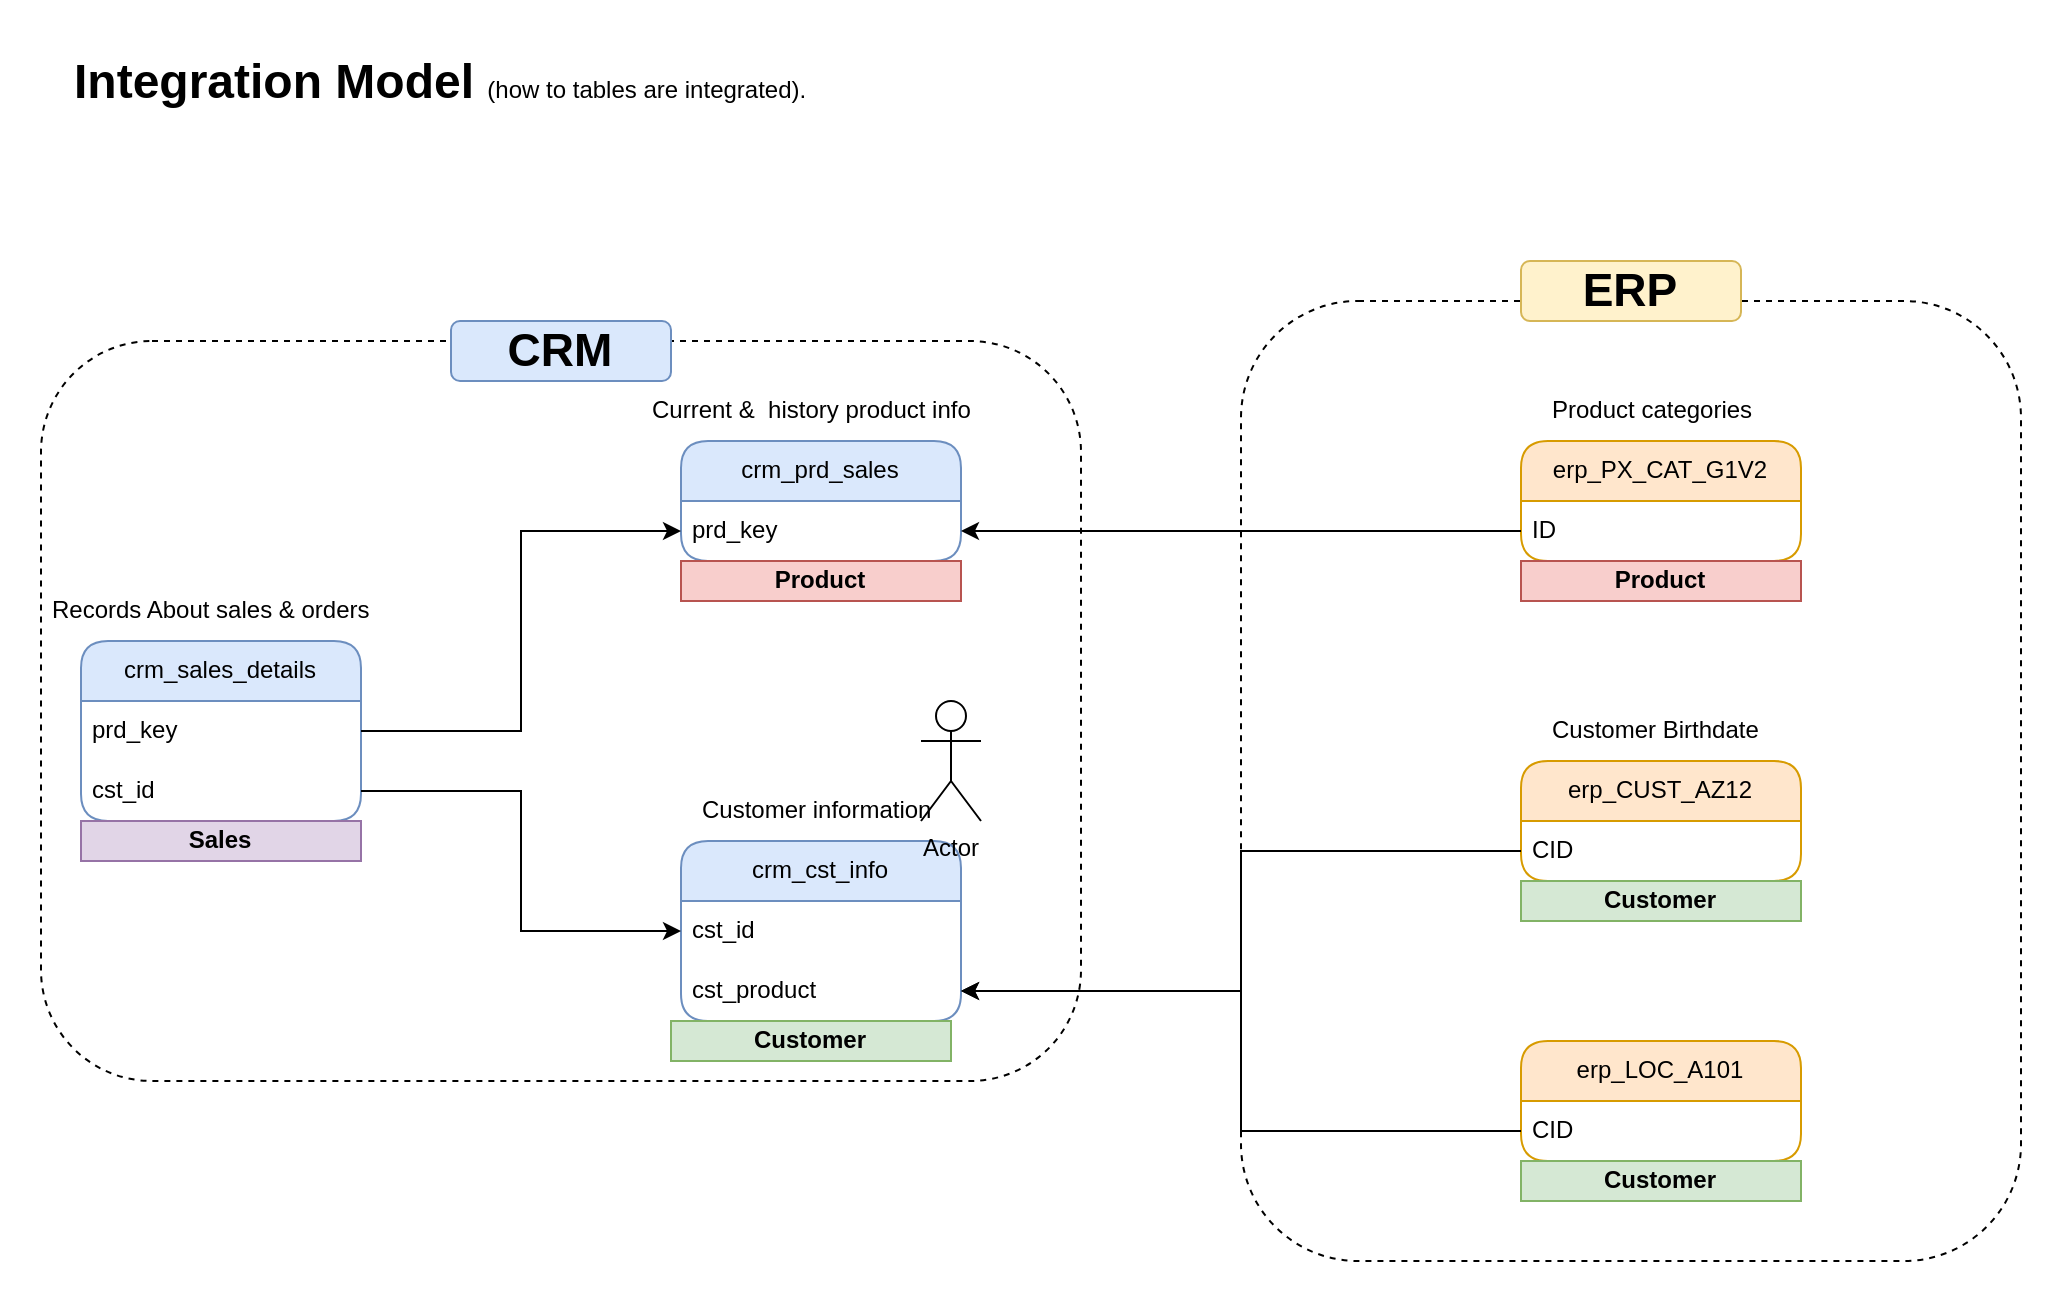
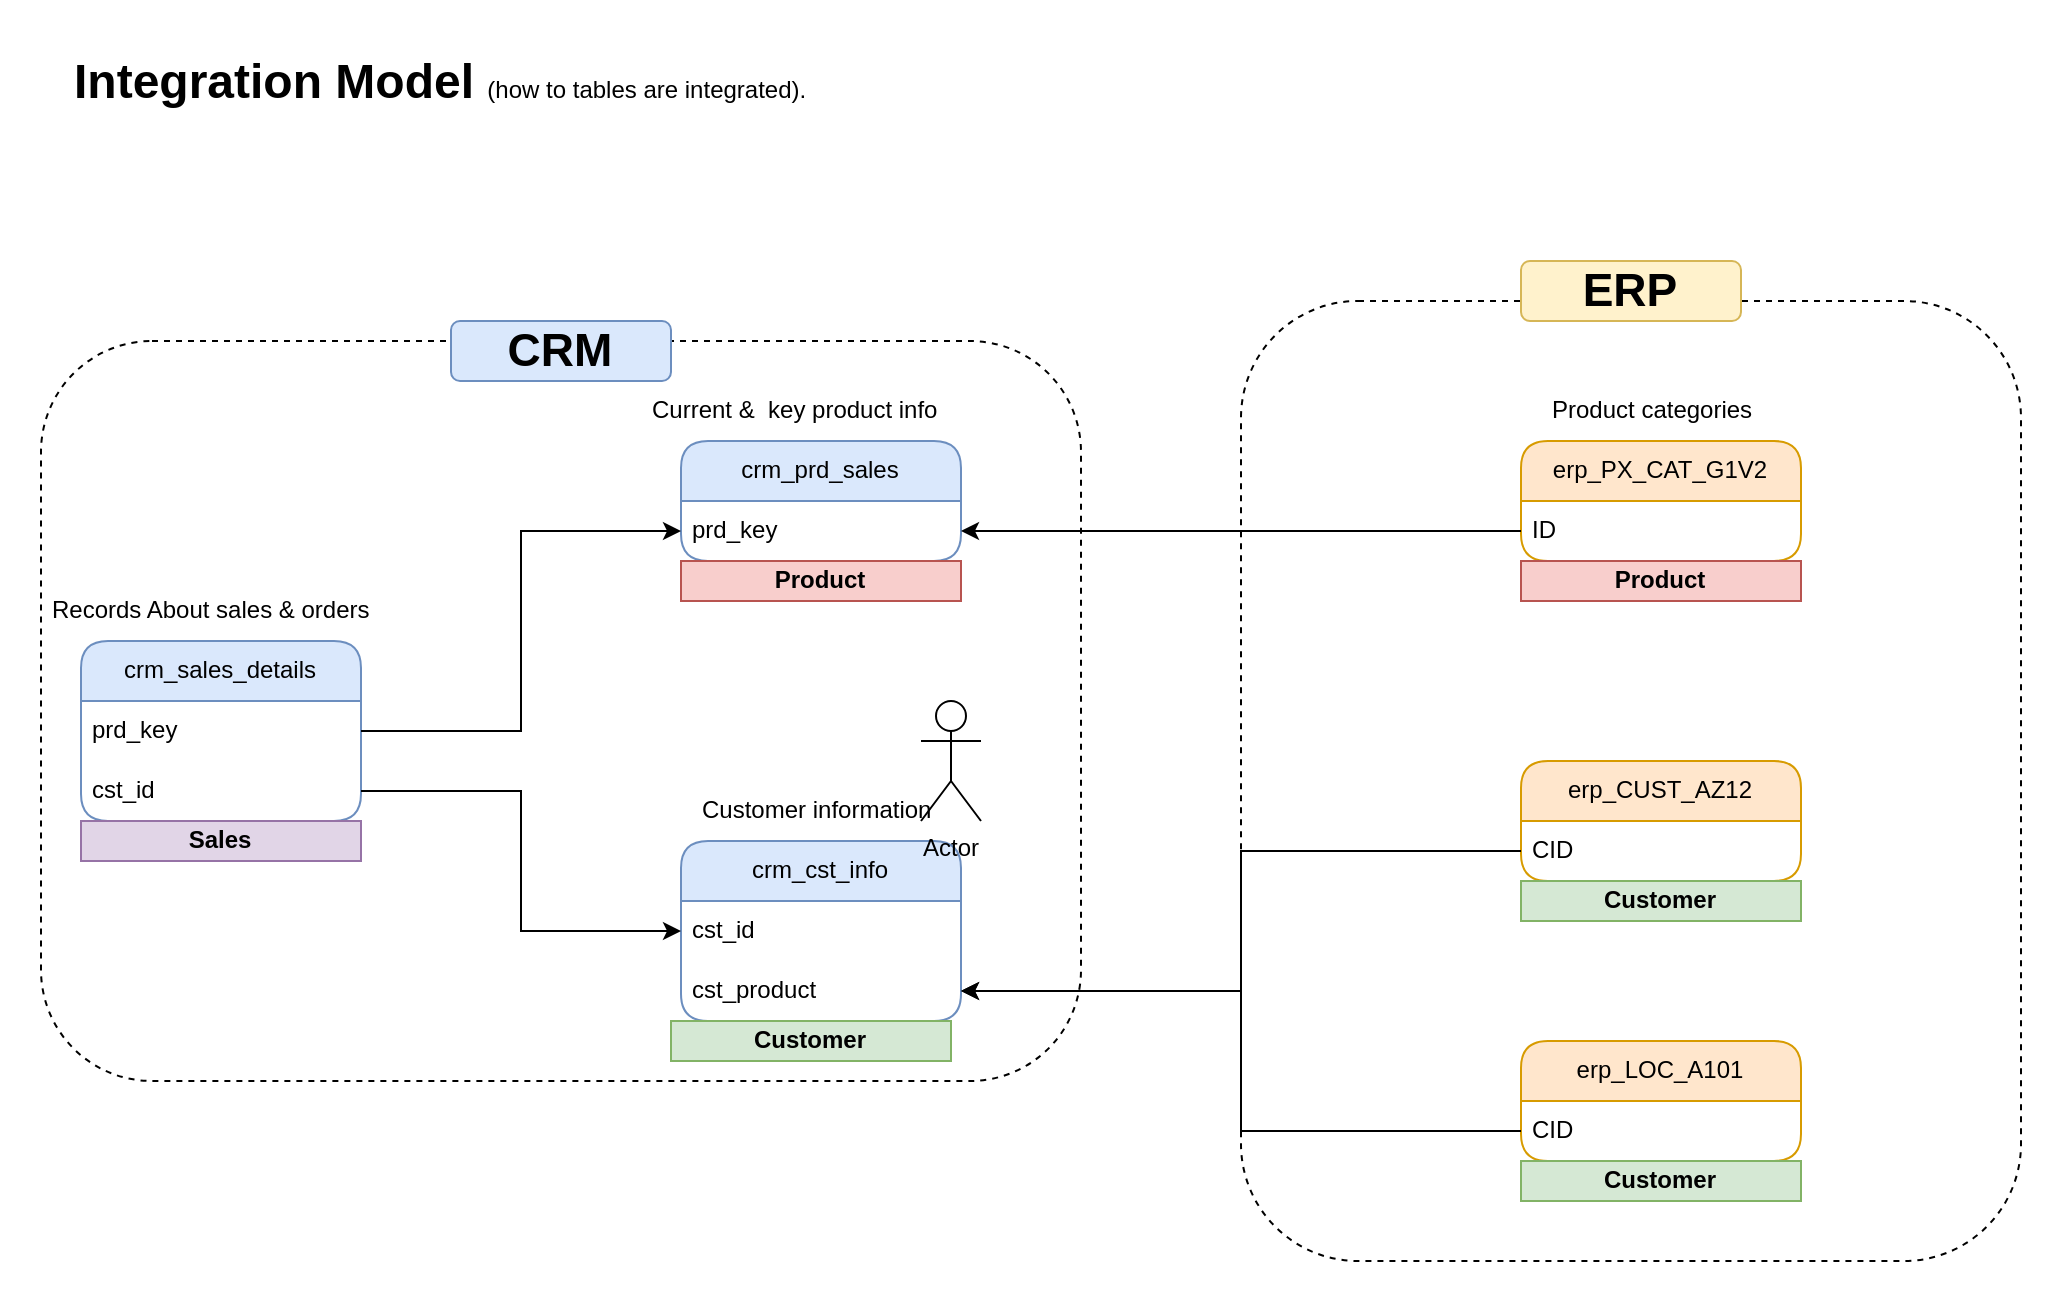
  <mxCell id="0" />
  <mxCell id="1" parent="0" />
  <mxCell id="2" value="&lt;h1 style=&quot;margin-top: 0px;&quot;&gt;Integration Model&amp;nbsp;&lt;span style=&quot;background-color: transparent; color: light-dark(rgb(0, 0, 0), rgb(255, 255, 255)); font-size: 12px; font-weight: normal;&quot;&gt;(how to tables are integrated).&lt;/span&gt;&lt;/h1&gt;" style="text;html=1;whiteSpace=wrap;overflow=hidden;rounded=0;" parent="1" vertex="1"><mxGeometry x="35" y="20" width="370" height="50" as="geometry" /></mxCell>
  <mxCell id="3" value="crm_cst_info" style="swimlane;fontStyle=0;childLayout=stackLayout;horizontal=1;startSize=30;horizontalStack=0;resizeParent=1;resizeParentMax=0;resizeLast=0;collapsible=1;marginBottom=0;whiteSpace=wrap;html=1;rounded=1;fillColor=#dae8fc;strokeColor=#6c8ebf;" parent="1" vertex="1"><mxGeometry x="340" y="420" width="140" height="90" as="geometry" /></mxCell>
  <mxCell id="4" value="cst_id" style="text;strokeColor=none;fillColor=none;align=left;verticalAlign=middle;spacingLeft=4;spacingRight=4;overflow=hidden;points=[[0,0.5],[1,0.5]];portConstraint=eastwest;rotatable=0;whiteSpace=wrap;html=1;rounded=1;" parent="3" vertex="1"><mxGeometry y="30" width="140" height="30" as="geometry" /></mxCell>
  <mxCell id="5" value="cst_product" style="text;strokeColor=none;fillColor=none;align=left;verticalAlign=middle;spacingLeft=4;spacingRight=4;overflow=hidden;points=[[0,0.5],[1,0.5]];portConstraint=eastwest;rotatable=0;whiteSpace=wrap;html=1;rounded=1;" parent="3" vertex="1"><mxGeometry y="60" width="140" height="30" as="geometry" /></mxCell>
  <mxCell id="6" value="Customer information" style="text;strokeColor=none;fillColor=none;align=left;verticalAlign=middle;spacingLeft=4;spacingRight=4;overflow=hidden;points=[[0,0.5],[1,0.5]];portConstraint=eastwest;rotatable=0;whiteSpace=wrap;html=1;" parent="1" vertex="1"><mxGeometry x="345" y="390" width="130" height="30" as="geometry" /></mxCell>
  <mxCell id="7" value="crm_prd_sales" style="swimlane;fontStyle=0;childLayout=stackLayout;horizontal=1;startSize=30;horizontalStack=0;resizeParent=1;resizeParentMax=0;resizeLast=0;collapsible=1;marginBottom=0;whiteSpace=wrap;html=1;rounded=1;fillColor=#dae8fc;strokeColor=#6c8ebf;" parent="1" vertex="1"><mxGeometry x="340" y="220" width="140" height="60" as="geometry" /></mxCell>
  <mxCell id="8" value="prd_key" style="text;strokeColor=none;fillColor=none;align=left;verticalAlign=middle;spacingLeft=4;spacingRight=4;overflow=hidden;points=[[0,0.5],[1,0.5]];portConstraint=eastwest;rotatable=0;whiteSpace=wrap;html=1;rounded=1;" parent="7" vertex="1"><mxGeometry y="30" width="140" height="30" as="geometry" /></mxCell>
- <mxCell id="9" value="Current &amp;amp;&amp;nbsp; history product info" style="text;strokeColor=none;fillColor=none;align=left;verticalAlign=middle;spacingLeft=4;spacingRight=4;overflow=hidden;points=[[0,0.5],[1,0.5]];portConstraint=eastwest;rotatable=0;whiteSpace=wrap;html=1;" parent="1" vertex="1"><mxGeometry x="320" y="190" width="180" height="30" as="geometry" /></mxCell>
+ <mxCell id="9" value="Current &amp;amp;&amp;nbsp; key product info" style="text;strokeColor=none;fillColor=none;align=left;verticalAlign=middle;spacingLeft=4;spacingRight=4;overflow=hidden;points=[[0,0.5],[1,0.5]];portConstraint=eastwest;rotatable=0;whiteSpace=wrap;html=1;" parent="1" vertex="1"><mxGeometry x="320" y="190" width="180" height="30" as="geometry" /></mxCell>
  <mxCell id="10" value="Records About sales &amp;amp; orders" style="text;strokeColor=none;fillColor=none;align=left;verticalAlign=middle;spacingLeft=4;spacingRight=4;overflow=hidden;points=[[0,0.5],[1,0.5]];portConstraint=eastwest;rotatable=0;whiteSpace=wrap;html=1;" parent="1" vertex="1"><mxGeometry x="20" y="290" width="180" height="30" as="geometry" /></mxCell>
  <mxCell id="11" value="crm_sales_details" style="swimlane;fontStyle=0;childLayout=stackLayout;horizontal=1;startSize=30;horizontalStack=0;resizeParent=1;resizeParentMax=0;resizeLast=0;collapsible=1;marginBottom=0;whiteSpace=wrap;html=1;rounded=1;glass=0;shadow=0;fillColor=#dae8fc;strokeColor=#6c8ebf;" parent="1" vertex="1"><mxGeometry x="40" y="320" width="140" height="90" as="geometry" /></mxCell>
  <mxCell id="12" value="prd_key" style="text;strokeColor=none;fillColor=none;align=left;verticalAlign=middle;spacingLeft=4;spacingRight=4;overflow=hidden;points=[[0,0.5],[1,0.5]];portConstraint=eastwest;rotatable=0;whiteSpace=wrap;html=1;rounded=1;glass=0;shadow=0;" parent="11" vertex="1"><mxGeometry y="30" width="140" height="30" as="geometry" /></mxCell>
  <mxCell id="13" value="cst_id" style="text;strokeColor=none;fillColor=none;align=left;verticalAlign=middle;spacingLeft=4;spacingRight=4;overflow=hidden;points=[[0,0.5],[1,0.5]];portConstraint=eastwest;rotatable=0;whiteSpace=wrap;html=1;rounded=1;glass=0;shadow=0;" parent="11" vertex="1"><mxGeometry y="60" width="140" height="30" as="geometry" /></mxCell>
  <mxCell id="14" style="edgeStyle=orthogonalEdgeStyle;rounded=0;orthogonalLoop=1;jettySize=auto;html=1;entryX=0;entryY=0.5;entryDx=0;entryDy=0;" parent="1" source="12" target="8" edge="1"><mxGeometry relative="1" as="geometry" /></mxCell>
  <mxCell id="15" style="edgeStyle=orthogonalEdgeStyle;rounded=0;orthogonalLoop=1;jettySize=auto;html=1;" parent="1" source="13" target="4" edge="1"><mxGeometry relative="1" as="geometry" /></mxCell>
  <mxCell id="16" value="erp_CUST_AZ12" style="swimlane;fontStyle=0;childLayout=stackLayout;horizontal=1;startSize=30;horizontalStack=0;resizeParent=1;resizeParentMax=0;resizeLast=0;collapsible=1;marginBottom=0;whiteSpace=wrap;html=1;rounded=1;fillColor=#ffe6cc;strokeColor=#d79b00;" parent="1" vertex="1"><mxGeometry x="760" y="380" width="140" height="60" as="geometry" /></mxCell>
  <mxCell id="17" value="CID" style="text;strokeColor=none;fillColor=none;align=left;verticalAlign=middle;spacingLeft=4;spacingRight=4;overflow=hidden;points=[[0,0.5],[1,0.5]];portConstraint=eastwest;rotatable=0;whiteSpace=wrap;html=1;rounded=1;" parent="16" vertex="1"><mxGeometry y="30" width="140" height="30" as="geometry" /></mxCell>
  <mxCell id="18" value="erp_LOC_A101" style="swimlane;fontStyle=0;childLayout=stackLayout;horizontal=1;startSize=30;horizontalStack=0;resizeParent=1;resizeParentMax=0;resizeLast=0;collapsible=1;marginBottom=0;whiteSpace=wrap;html=1;rounded=1;fillColor=#ffe6cc;strokeColor=#d79b00;" parent="1" vertex="1"><mxGeometry x="760" y="520" width="140" height="60" as="geometry" /></mxCell>
  <mxCell id="19" value="CID" style="text;strokeColor=none;fillColor=none;align=left;verticalAlign=middle;spacingLeft=4;spacingRight=4;overflow=hidden;points=[[0,0.5],[1,0.5]];portConstraint=eastwest;rotatable=0;whiteSpace=wrap;html=1;rounded=1;" parent="18" vertex="1"><mxGeometry y="30" width="140" height="30" as="geometry" /></mxCell>
- <mxCell id="20" value="Customer Birthdate" style="text;strokeColor=none;fillColor=none;align=left;verticalAlign=middle;spacingLeft=4;spacingRight=4;overflow=hidden;points=[[0,0.5],[1,0.5]];portConstraint=eastwest;rotatable=0;whiteSpace=wrap;html=1;" parent="1" vertex="1"><mxGeometry x="770" y="350" width="120" height="30" as="geometry" /></mxCell>
  <mxCell id="21" style="edgeStyle=orthogonalEdgeStyle;rounded=0;orthogonalLoop=1;jettySize=auto;html=1;" parent="1" source="17" target="5" edge="1"><mxGeometry relative="1" as="geometry" /></mxCell>
  <mxCell id="22" style="edgeStyle=orthogonalEdgeStyle;rounded=0;orthogonalLoop=1;jettySize=auto;html=1;entryX=1;entryY=0.5;entryDx=0;entryDy=0;" parent="1" source="19" target="5" edge="1"><mxGeometry relative="1" as="geometry" /></mxCell>
  <mxCell id="23" value="erp_PX_CAT_G1V2" style="swimlane;fontStyle=0;childLayout=stackLayout;horizontal=1;startSize=30;horizontalStack=0;resizeParent=1;resizeParentMax=0;resizeLast=0;collapsible=1;marginBottom=0;whiteSpace=wrap;html=1;rounded=1;fillColor=#ffe6cc;strokeColor=#d79b00;" parent="1" vertex="1"><mxGeometry x="760" y="220" width="140" height="60" as="geometry" /></mxCell>
  <mxCell id="24" value="ID" style="text;strokeColor=none;fillColor=none;align=left;verticalAlign=middle;spacingLeft=4;spacingRight=4;overflow=hidden;points=[[0,0.5],[1,0.5]];portConstraint=eastwest;rotatable=0;whiteSpace=wrap;html=1;rounded=1;" parent="23" vertex="1"><mxGeometry y="30" width="140" height="30" as="geometry" /></mxCell>
  <mxCell id="25" value="" style="rounded=1;whiteSpace=wrap;html=1;fillColor=none;strokeColor=default;dashed=1;" parent="1" vertex="1"><mxGeometry x="620" y="150" width="390" height="480" as="geometry" /></mxCell>
  <mxCell id="26" value="" style="rounded=1;whiteSpace=wrap;html=1;fillColor=none;dashed=1;" parent="1" vertex="1"><mxGeometry x="20" y="170" width="520" height="370" as="geometry" /></mxCell>
  <mxCell id="27" value="Product categories" style="text;strokeColor=none;fillColor=none;align=left;verticalAlign=middle;spacingLeft=4;spacingRight=4;overflow=hidden;points=[[0,0.5],[1,0.5]];portConstraint=eastwest;rotatable=0;whiteSpace=wrap;html=1;" parent="1" vertex="1"><mxGeometry x="770" y="190" width="120" height="30" as="geometry" /></mxCell>
  <mxCell id="28" style="edgeStyle=orthogonalEdgeStyle;rounded=0;orthogonalLoop=1;jettySize=auto;html=1;" parent="1" source="24" target="8" edge="1"><mxGeometry relative="1" as="geometry" /></mxCell>
  <mxCell id="29" value="&lt;b&gt;&lt;font style=&quot;font-size: 23px;&quot;&gt;CRM&lt;/font&gt;&lt;/b&gt;" style="rounded=1;whiteSpace=wrap;html=1;fillColor=#dae8fc;strokeColor=#6c8ebf;" parent="1" vertex="1"><mxGeometry x="225" y="160" width="110" height="30" as="geometry" /></mxCell>
  <mxCell id="30" value="&lt;b&gt;&lt;font style=&quot;font-size: 23px;&quot;&gt;ERP&lt;/font&gt;&lt;/b&gt;" style="rounded=1;whiteSpace=wrap;html=1;fillColor=#fff2cc;strokeColor=#d6b656;" parent="1" vertex="1"><mxGeometry x="760" y="130" width="110" height="30" as="geometry" /></mxCell>
  <mxCell id="31" value="Actor" style="shape=umlActor;verticalLabelPosition=bottom;verticalAlign=top;html=1;outlineConnect=0;" vertex="1" parent="1"><mxGeometry x="460" y="350" width="30" height="60" as="geometry" /></mxCell>
  <mxCell id="32" value="Product" style="text;html=1;strokeColor=#b85450;fillColor=#f8cecc;align=center;verticalAlign=middle;whiteSpace=wrap;overflow=hidden;fontStyle=1" vertex="1" parent="1"><mxGeometry x="340" y="280" width="140" height="20" as="geometry" /></mxCell>
  <mxCell id="33" value="Product" style="text;html=1;strokeColor=#b85450;fillColor=#f8cecc;align=center;verticalAlign=middle;whiteSpace=wrap;overflow=hidden;fontStyle=1" vertex="1" parent="1"><mxGeometry x="760" y="280" width="140" height="20" as="geometry" /></mxCell>
  <mxCell id="34" value="Customer" style="text;html=1;strokeColor=#82b366;fillColor=#d5e8d4;align=center;verticalAlign=middle;whiteSpace=wrap;overflow=hidden;fontStyle=1" vertex="1" parent="1"><mxGeometry x="760" y="580" width="140" height="20" as="geometry" /></mxCell>
  <mxCell id="35" value="Customer" style="text;html=1;strokeColor=#82b366;fillColor=#d5e8d4;align=center;verticalAlign=middle;whiteSpace=wrap;overflow=hidden;fontStyle=1" vertex="1" parent="1"><mxGeometry x="335" y="510" width="140" height="20" as="geometry" /></mxCell>
  <mxCell id="36" value="Customer" style="text;html=1;strokeColor=#82b366;fillColor=#d5e8d4;align=center;verticalAlign=middle;whiteSpace=wrap;overflow=hidden;fontStyle=1" vertex="1" parent="1"><mxGeometry x="760" y="440" width="140" height="20" as="geometry" /></mxCell>
  <mxCell id="37" value="Sales" style="text;html=1;strokeColor=#9673a6;fillColor=#e1d5e7;align=center;verticalAlign=middle;whiteSpace=wrap;overflow=hidden;fontStyle=1" vertex="1" parent="1"><mxGeometry x="40" y="410" width="140" height="20" as="geometry" /></mxCell>
